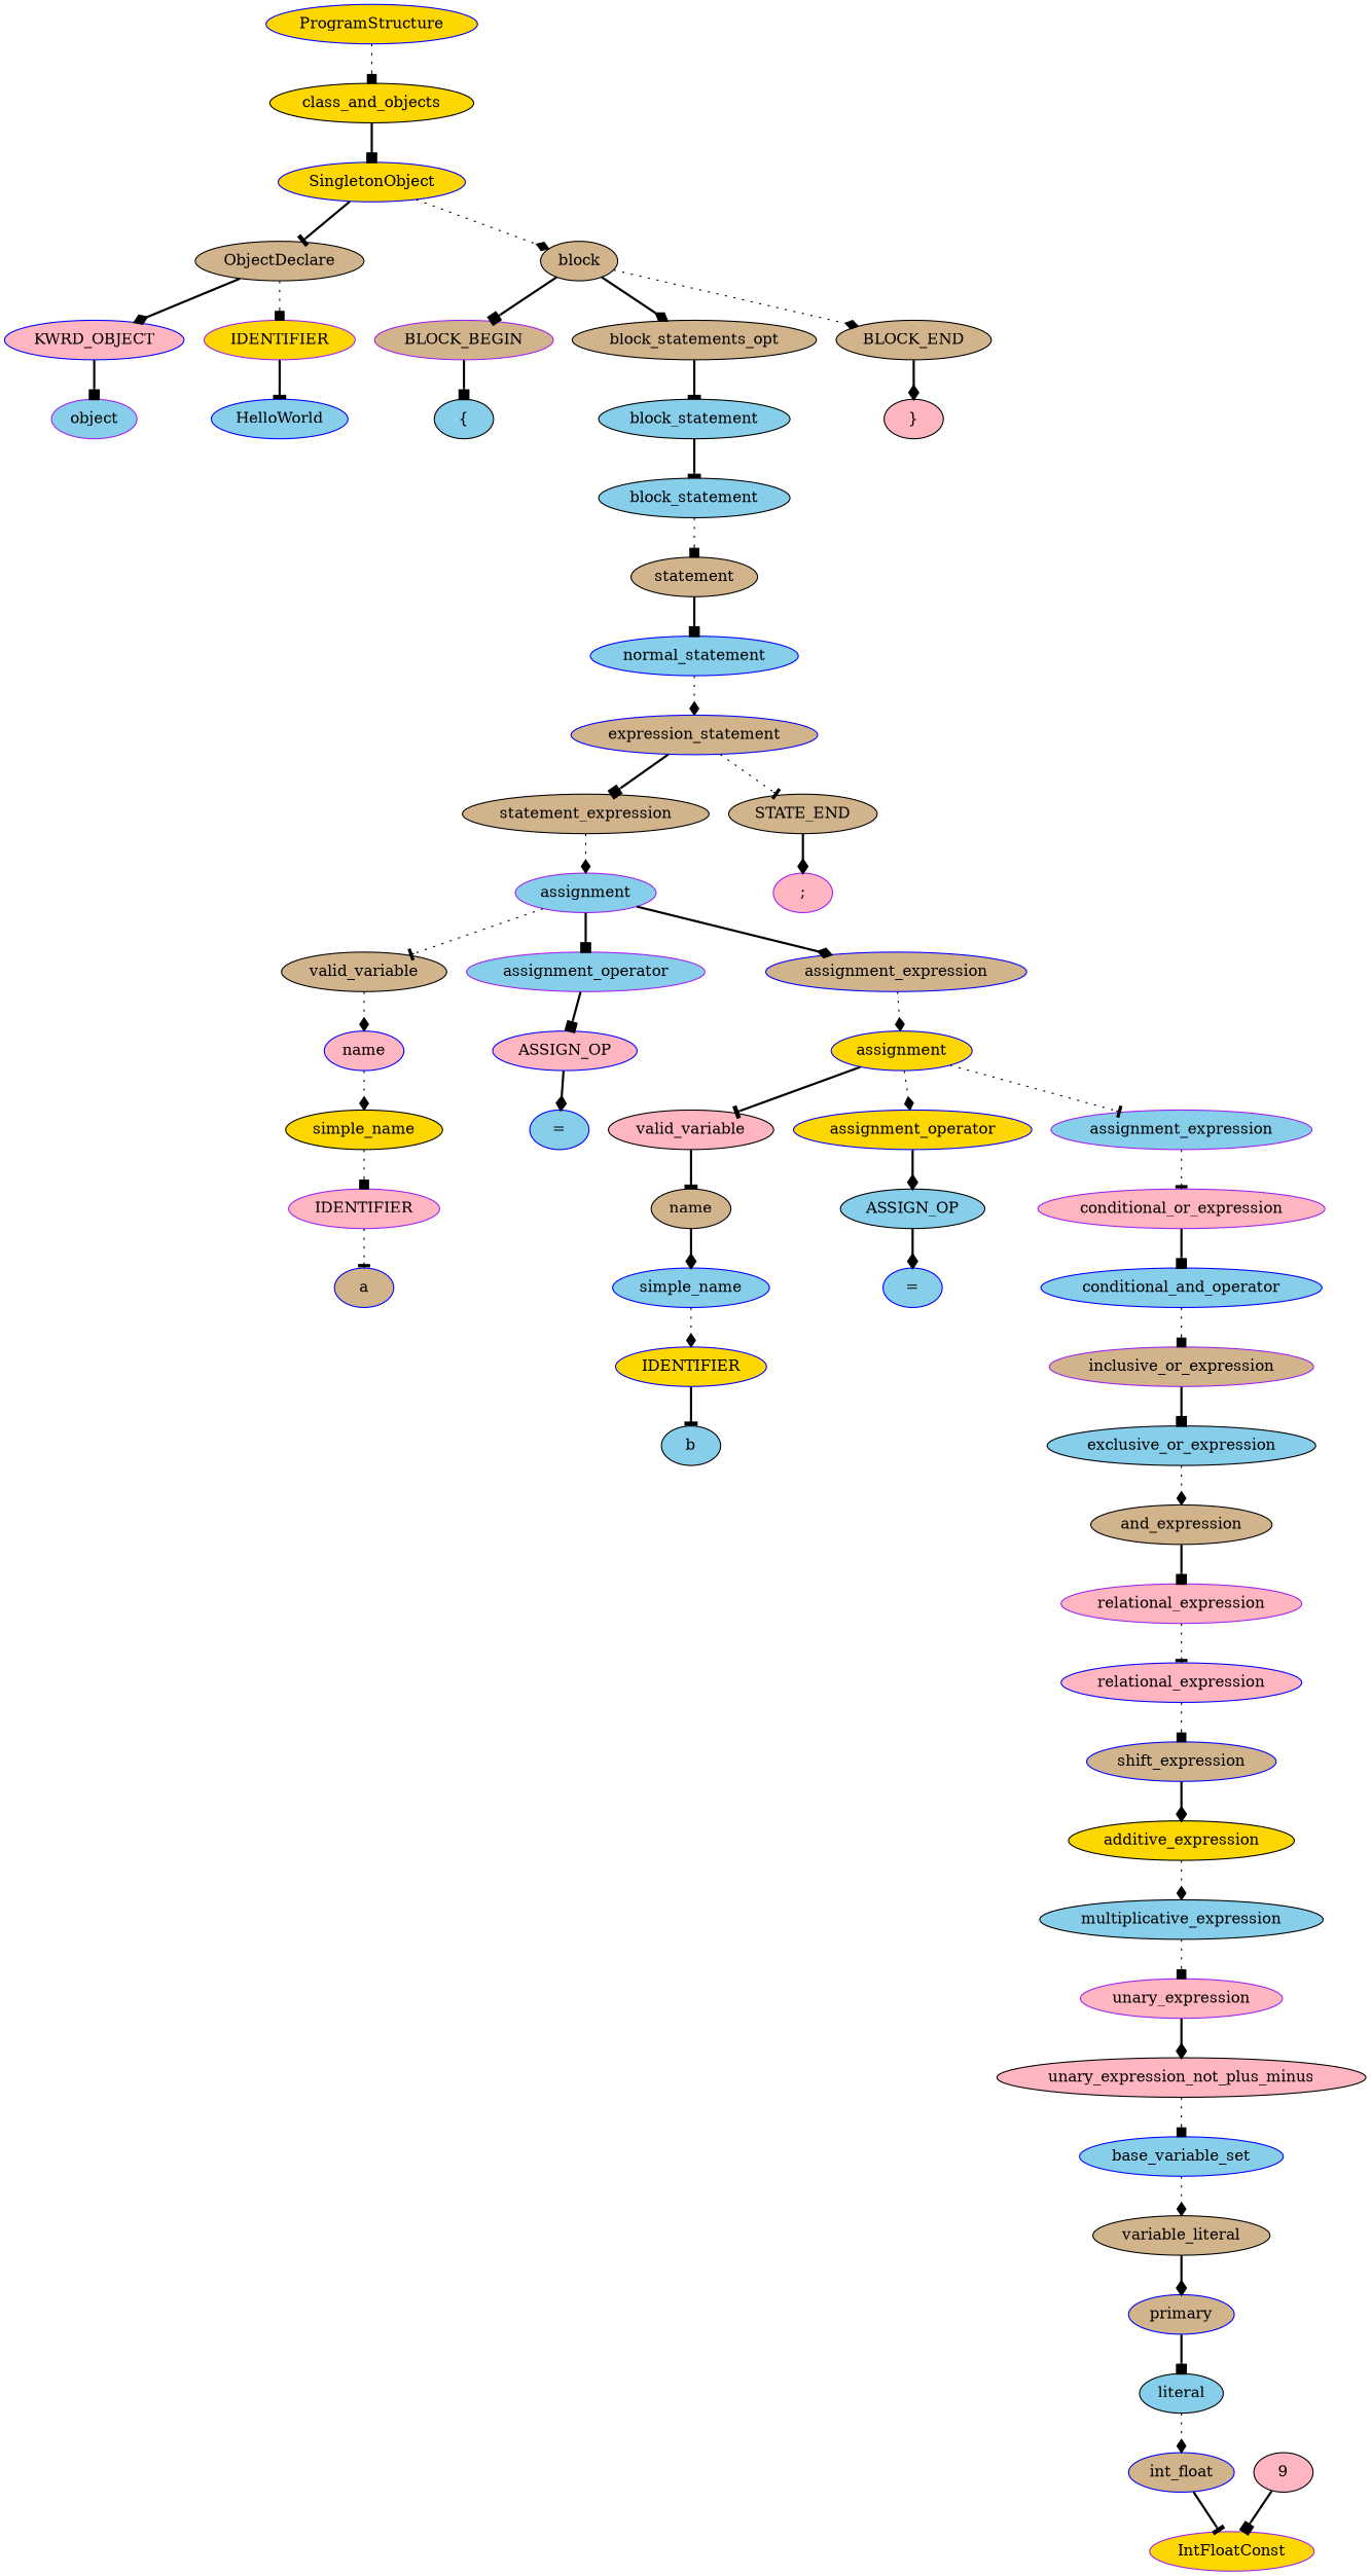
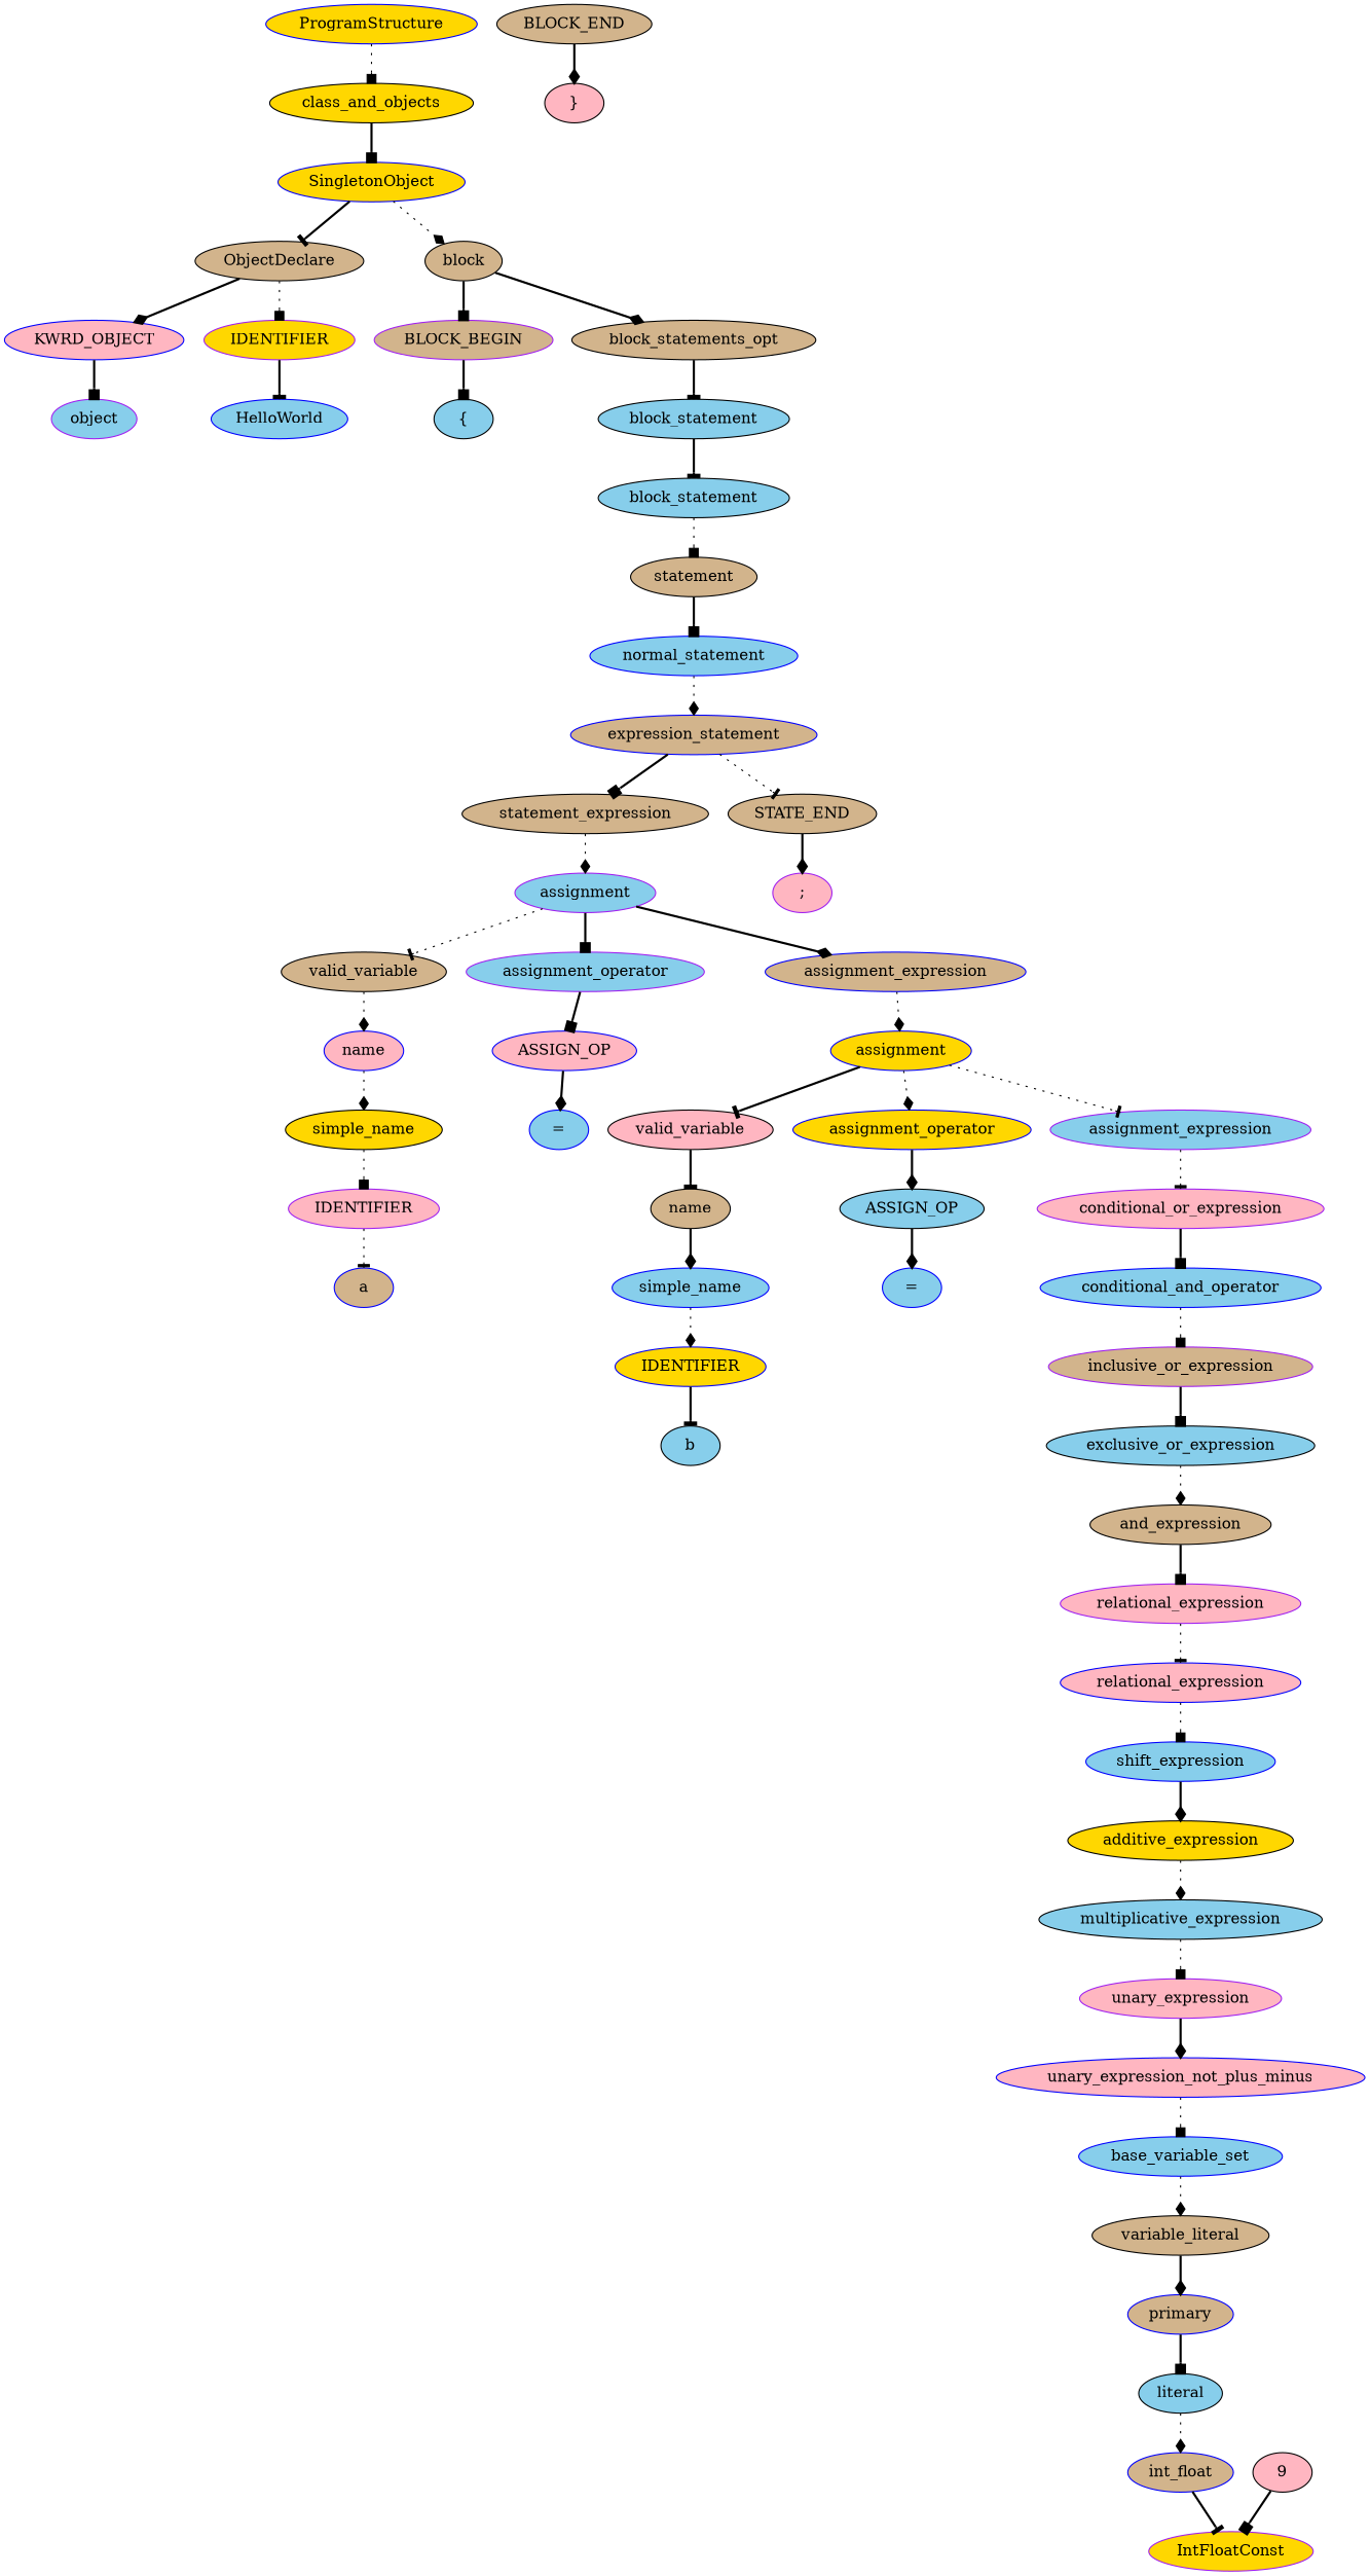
  digraph {
    node [color=black fillcolor=tan style=filled]
    edge [arrowhead=diamond style=bold]
    n1 [color=blue fillcolor=gold label=ProgramStructure]
    n2 [fillcolor=gold label=class_and_objects]
    n3 [color=blue fillcolor=gold label=SingletonObject]
    n4 [label=ObjectDeclare]
    n5 [label=block]
    n6 [color=blue fillcolor=lightpink label=KWRD_OBJECT]
    n7 [color=purple fillcolor=gold label=IDENTIFIER]
    n8 [color=purple label=BLOCK_BEGIN]
    n9 [label=block_statements_opt]
    n10 [label=BLOCK_END]
    n11 [color=purple fillcolor=skyblue label=object]
    n12 [color=blue fillcolor=skyblue label=HelloWorld]
    n13 [fillcolor=skyblue label="{"]
    n14 [fillcolor=skyblue label=block_statement]
    n15 [fillcolor=lightpink label="}"]
    n16 [fillcolor=skyblue label=block_statement]
    n17 [label=statement]
    n18 [color=blue fillcolor=skyblue label=normal_statement]
    n19 [color=blue label=expression_statement]
    n20 [label=statement_expression]
    n21 [label=STATE_END]
    n22 [color=purple fillcolor=skyblue label=assignment]
    n23 [color=purple fillcolor=lightpink label=";"]
    n24 [label=valid_variable]
    n25 [color=purple fillcolor=skyblue label=assignment_operator]
    n26 [color=blue label=assignment_expression]
    n27 [color=blue fillcolor=lightpink label=name]
    n28 [color=blue fillcolor=lightpink label=ASSIGN_OP]
    n29 [color=blue fillcolor=gold label=assignment]
    n30 [fillcolor=gold label=simple_name]
    n31 [color=blue fillcolor=skyblue label="="]
    n32 [fillcolor=lightpink label=valid_variable]
    n33 [color=blue fillcolor=gold label=assignment_operator]
    n34 [color=purple fillcolor=skyblue label=assignment_expression]
    n35 [color=purple fillcolor=lightpink label=IDENTIFIER]
    n36 [color=blue label=a]
    n37 [label=name]
    n38 [fillcolor=skyblue label=ASSIGN_OP]
    n39 [color=purple fillcolor=lightpink label=conditional_or_expression]
    n40 [color=blue fillcolor=skyblue label=simple_name]
    n41 [color=blue fillcolor=skyblue label="="]
    n42 [color=blue fillcolor=skyblue label=conditional_and_operator]
    n43 [color=blue fillcolor=gold label=IDENTIFIER]
    n44 [fillcolor=skyblue label=b]
    n45 [color=purple label=inclusive_or_expression]
    n46 [fillcolor=skyblue label=exclusive_or_expression]
    n47 [label=and_expression]
    n48 [color=purple fillcolor=lightpink label=relational_expression]
    n49 [color=blue fillcolor=lightpink label=relational_expression]
-   n50 [color=blue label=shift_expression]
+   n50 [color=blue fillcolor=skyblue label=shift_expression]
    n51 [fillcolor=gold label=additive_expression]
    n52 [fillcolor=skyblue label=multiplicative_expression]
    n53 [color=purple fillcolor=lightpink label=unary_expression]
-   n54 [fillcolor=lightpink label=unary_expression_not_plus_minus]
+   n54 [color=blue fillcolor=lightpink label=unary_expression_not_plus_minus]
    n55 [color=blue fillcolor=skyblue label=base_variable_set]
    n56 [label=variable_literal]
    n57 [color=blue label=primary]
    n58 [fillcolor=skyblue label=literal]
    n59 [color=blue label=int_float]
    n60 [color=purple fillcolor=gold label=IntFloatConst]
    n61 [fillcolor=lightpink label=9]
    n1 -> n2 [arrowhead=box style=dotted]
    n2 -> n3 [arrowhead=box]
    n3 -> n4 [arrowhead=tee]
    n3 -> n5 [style=dotted]
    n4 -> n6
    n4 -> n7 [arrowhead=box style=dotted]
    n5 -> n8 [arrowhead=box]
    n5 -> n9
-   n5 -> n10 [style=dotted]
    n6 -> n11 [arrowhead=box]
    n7 -> n12 [arrowhead=tee]
    n8 -> n13 [arrowhead=box]
    n9 -> n14 [arrowhead=tee]
    n10 -> n15
    n14 -> n16 [arrowhead=tee]
    n16 -> n17 [arrowhead=box style=dotted]
    n17 -> n18 [arrowhead=box]
    n18 -> n19 [style=dotted]
    n19 -> n20 [arrowhead=box]
    n19 -> n21 [arrowhead=tee style=dotted]
    n20 -> n22 [style=dotted]
    n21 -> n23
    n22 -> n24 [arrowhead=tee style=dotted]
    n22 -> n25 [arrowhead=box]
    n22 -> n26
    n24 -> n27 [style=dotted]
    n25 -> n28 [arrowhead=box]
    n26 -> n29 [style=dotted]
    n27 -> n30 [style=dotted]
    n28 -> n31
    n29 -> n32 [arrowhead=tee]
    n29 -> n33 [style=dotted]
    n29 -> n34 [arrowhead=tee style=dotted]
    n30 -> n35 [arrowhead=box style=dotted]
    n32 -> n37 [arrowhead=tee]
    n33 -> n38
    n34 -> n39 [arrowhead=tee style=dotted]
    n35 -> n36 [arrowhead=tee style=dotted]
    n37 -> n40
    n38 -> n41
    n39 -> n42 [arrowhead=box]
    n40 -> n43 [style=dotted]
    n42 -> n45 [arrowhead=box style=dotted]
    n43 -> n44 [arrowhead=tee]
    n45 -> n46 [arrowhead=box]
    n46 -> n47 [style=dotted]
    n47 -> n48 [arrowhead=box]
    n48 -> n49 [arrowhead=tee style=dotted]
    n49 -> n50 [arrowhead=box style=dotted]
    n50 -> n51
    n51 -> n52 [style=dotted]
    n52 -> n53 [arrowhead=box style=dotted]
    n53 -> n54
    n54 -> n55 [arrowhead=box style=dotted]
    n55 -> n56 [style=dotted]
    n56 -> n57
    n57 -> n58 [arrowhead=box]
    n58 -> n59 [style=dotted]
    n59 -> n60 [arrowhead=tee]
    n61 -> n60 [arrowhead=box]
  }
